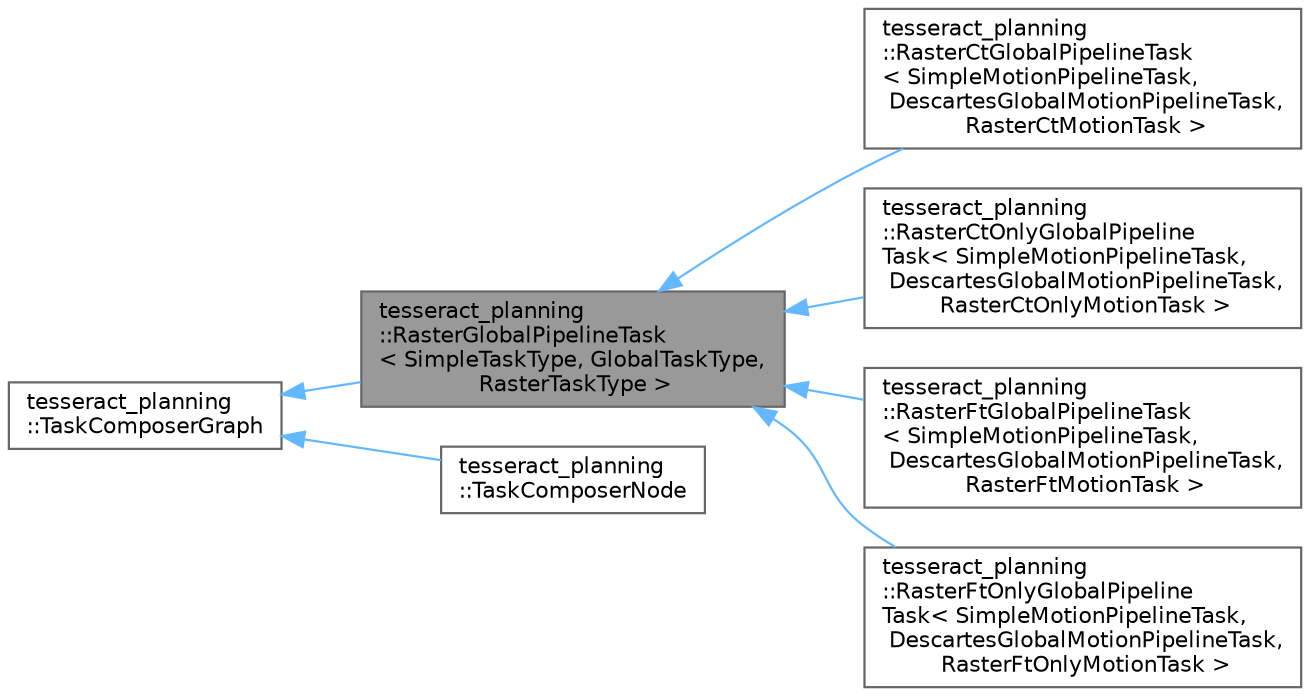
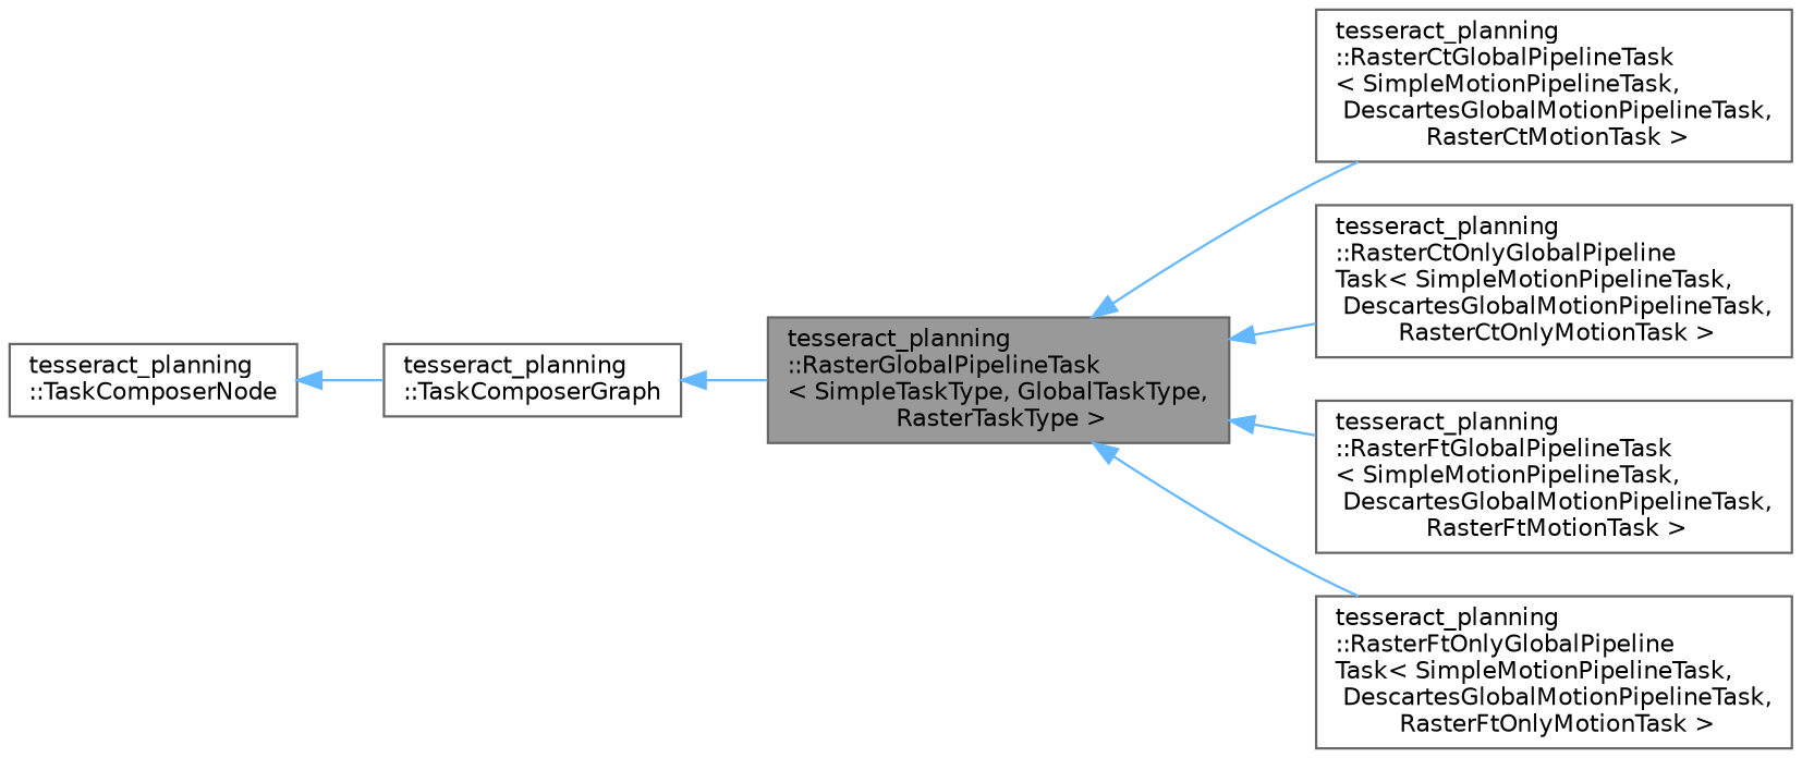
  digraph {
    rankdir=LR
    node [color=gray40 fillcolor=white fontname=Helvetica fontsize=10 shape=box style=filled]
    edge [color=steelblue1 dir=back fontname=Helvetica fontsize=10 labelfontname=Helvetica labelfontsize=10 style=solid]
    n1 [fillcolor=grey60 fontcolor=black height=0.2 label="tesseract_planning\l::RasterGlobalPipelineTask\l\< SimpleTaskType, GlobalTaskType,\l RasterTaskType \>" width=0.4]
    n2 [height=0.2 label="tesseract_planning\l::RasterCtGlobalPipelineTask\l\< SimpleMotionPipelineTask,\l DescartesGlobalMotionPipelineTask,\l RasterCtMotionTask \>" width=0.4]
    n3 [height=0.2 label="tesseract_planning\l::RasterCtOnlyGlobalPipeline\lTask\< SimpleMotionPipelineTask,\l DescartesGlobalMotionPipelineTask,\l RasterCtOnlyMotionTask \>" width=0.4]
    n4 [height=0.2 label="tesseract_planning\l::RasterFtGlobalPipelineTask\l\< SimpleMotionPipelineTask,\l DescartesGlobalMotionPipelineTask,\l RasterFtMotionTask \>" width=0.4]
    n5 [height=0.2 label="tesseract_planning\l::RasterFtOnlyGlobalPipeline\lTask\< SimpleMotionPipelineTask,\l DescartesGlobalMotionPipelineTask,\l RasterFtOnlyMotionTask \>" width=0.4]
    n6 [height=0.2 label="tesseract_planning\l::TaskComposerGraph" width=0.4]
    n7 [height=0.2 label="tesseract_planning\l::TaskComposerNode" width=0.4]
    n1 -> n2
    n1 -> n3
    n1 -> n4
    n1 -> n5
    n6 -> n1
-   n6 -> n7
+   n7 -> n6
  }
